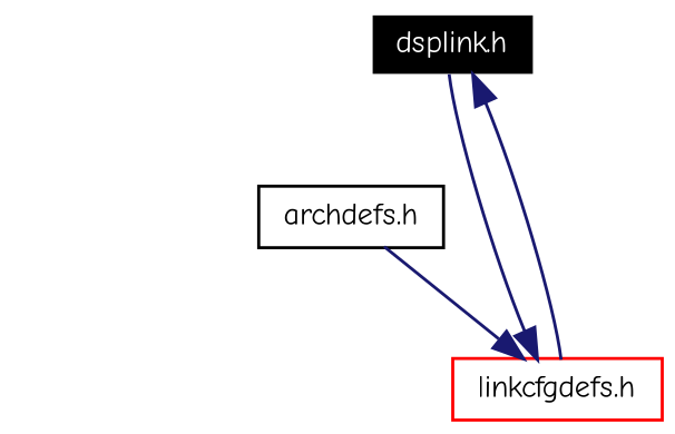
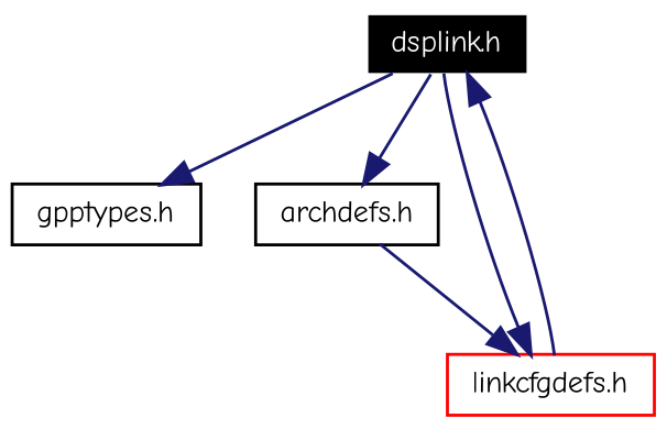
  digraph {
    fontname="Comic Neue"
    rankdir=TB
    node [color=black fillcolor=white fontname="Comic Neue" fontsize=10 shape=record style=filled]
    edge [color=midnightblue fontname="Comic Neue" fontsize=10 labelfontname=Helvetica labelfontsize=10 style=solid]
    n1 [color=white fillcolor=black fontcolor=white height=0.2 label="dsplink.h" width=0.4]
+   n2 [height=0.2 label="gpptypes.h" width=0.4]
    n3 [height=0.2 label="archdefs.h" width=0.4]
    n4 [color=red height=0.2 label="linkcfgdefs.h" width=0.4]
+   n1 -> n2
+   n1 -> n3
    n1 -> n4
    n3 -> n4
    n4 -> n1
  }
